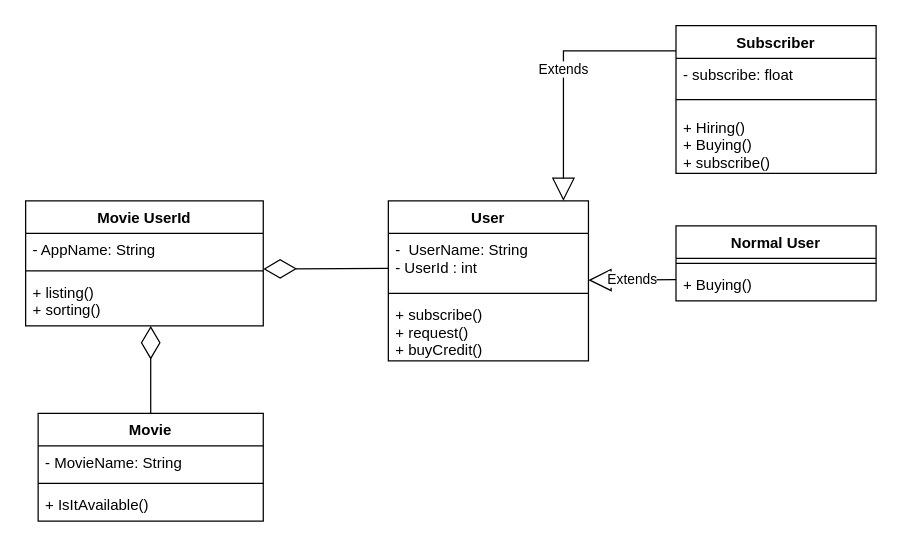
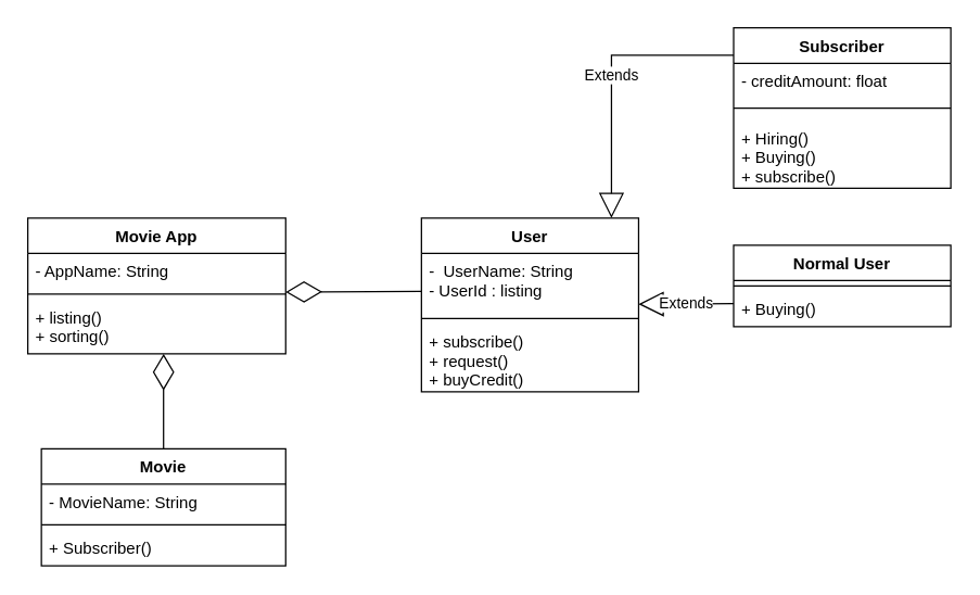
  <mxCell id="0" />
  <mxCell id="1" parent="0" />
- <mxCell id="2" value="Movie UserId" style="swimlane;fontStyle=1;align=center;verticalAlign=top;childLayout=stackLayout;horizontal=1;startSize=26;horizontalStack=0;resizeParent=1;resizeParentMax=0;resizeLast=0;collapsible=1;marginBottom=0;" vertex="1" parent="1"><mxGeometry x="20" y="160" width="190" height="100" as="geometry" /></mxCell>
+ <mxCell id="2" value="Movie App" style="swimlane;fontStyle=1;align=center;verticalAlign=top;childLayout=stackLayout;horizontal=1;startSize=26;horizontalStack=0;resizeParent=1;resizeParentMax=0;resizeLast=0;collapsible=1;marginBottom=0;" vertex="1" parent="1"><mxGeometry x="20" y="160" width="190" height="100" as="geometry" /></mxCell>
  <mxCell id="3" value="- AppName: String" style="text;strokeColor=none;fillColor=none;align=left;verticalAlign=top;spacingLeft=4;spacingRight=4;overflow=hidden;rotatable=0;points=[[0,0.5],[1,0.5]];portConstraint=eastwest;" vertex="1" parent="2"><mxGeometry y="26" width="190" height="26" as="geometry" /></mxCell>
  <mxCell id="4" value="" style="line;strokeWidth=1;fillColor=none;align=left;verticalAlign=middle;spacingTop=-1;spacingLeft=3;spacingRight=3;rotatable=0;labelPosition=right;points=[];portConstraint=eastwest;strokeColor=inherit;" vertex="1" parent="2"><mxGeometry y="52" width="190" height="8" as="geometry" /></mxCell>
  <mxCell id="5" value="+ listing()&#10;+ sorting()" style="text;strokeColor=none;fillColor=none;align=left;verticalAlign=top;spacingLeft=4;spacingRight=4;overflow=hidden;rotatable=0;points=[[0,0.5],[1,0.5]];portConstraint=eastwest;" vertex="1" parent="2"><mxGeometry y="60" width="190" height="40" as="geometry" /></mxCell>
  <mxCell id="6" value="User" style="swimlane;fontStyle=1;align=center;verticalAlign=top;childLayout=stackLayout;horizontal=1;startSize=26;horizontalStack=0;resizeParent=1;resizeParentMax=0;resizeLast=0;collapsible=1;marginBottom=0;" vertex="1" parent="1"><mxGeometry x="310" y="160" width="160" height="128" as="geometry" /></mxCell>
- <mxCell id="7" value="-  UserName: String&#10;- UserId : int&#10;" style="text;strokeColor=none;fillColor=none;align=left;verticalAlign=top;spacingLeft=4;spacingRight=4;overflow=hidden;rotatable=0;points=[[0,0.5],[1,0.5]];portConstraint=eastwest;" vertex="1" parent="6"><mxGeometry y="26" width="160" height="44" as="geometry" /></mxCell>
+ <mxCell id="7" value="-  UserName: String&#10;- UserId : listing&#10;" style="text;strokeColor=none;fillColor=none;align=left;verticalAlign=top;spacingLeft=4;spacingRight=4;overflow=hidden;rotatable=0;points=[[0,0.5],[1,0.5]];portConstraint=eastwest;" vertex="1" parent="6"><mxGeometry y="26" width="160" height="44" as="geometry" /></mxCell>
  <mxCell id="8" value="" style="line;strokeWidth=1;fillColor=none;align=left;verticalAlign=middle;spacingTop=-1;spacingLeft=3;spacingRight=3;rotatable=0;labelPosition=right;points=[];portConstraint=eastwest;strokeColor=inherit;" vertex="1" parent="6"><mxGeometry y="70" width="160" height="8" as="geometry" /></mxCell>
  <mxCell id="9" value="+ subscribe()&#10;+ request()&#10;+ buyCredit()  " style="text;strokeColor=none;fillColor=none;align=left;verticalAlign=top;spacingLeft=4;spacingRight=4;overflow=hidden;rotatable=0;points=[[0,0.5],[1,0.5]];portConstraint=eastwest;" vertex="1" parent="6"><mxGeometry y="78" width="160" height="50" as="geometry" /></mxCell>
  <mxCell id="10" value="Movie" style="swimlane;fontStyle=1;align=center;verticalAlign=top;childLayout=stackLayout;horizontal=1;startSize=26;horizontalStack=0;resizeParent=1;resizeParentMax=0;resizeLast=0;collapsible=1;marginBottom=0;" vertex="1" parent="1"><mxGeometry x="30" y="330" width="180" height="86" as="geometry" /></mxCell>
  <mxCell id="11" value="- MovieName: String" style="text;strokeColor=none;fillColor=none;align=left;verticalAlign=top;spacingLeft=4;spacingRight=4;overflow=hidden;rotatable=0;points=[[0,0.5],[1,0.5]];portConstraint=eastwest;" vertex="1" parent="10"><mxGeometry y="26" width="180" height="26" as="geometry" /></mxCell>
  <mxCell id="12" value="" style="line;strokeWidth=1;fillColor=none;align=left;verticalAlign=middle;spacingTop=-1;spacingLeft=3;spacingRight=3;rotatable=0;labelPosition=right;points=[];portConstraint=eastwest;strokeColor=inherit;" vertex="1" parent="10"><mxGeometry y="52" width="180" height="8" as="geometry" /></mxCell>
- <mxCell id="13" value="+ IsItAvailable()" style="text;strokeColor=none;fillColor=none;align=left;verticalAlign=top;spacingLeft=4;spacingRight=4;overflow=hidden;rotatable=0;points=[[0,0.5],[1,0.5]];portConstraint=eastwest;" vertex="1" parent="10"><mxGeometry y="60" width="180" height="26" as="geometry" /></mxCell>
+ <mxCell id="13" value="+ Subscriber()" style="text;strokeColor=none;fillColor=none;align=left;verticalAlign=top;spacingLeft=4;spacingRight=4;overflow=hidden;rotatable=0;points=[[0,0.5],[1,0.5]];portConstraint=eastwest;" vertex="1" parent="10"><mxGeometry y="60" width="180" height="26" as="geometry" /></mxCell>
  <mxCell id="14" value="Subscriber" style="swimlane;fontStyle=1;align=center;verticalAlign=top;childLayout=stackLayout;horizontal=1;startSize=26;horizontalStack=0;resizeParent=1;resizeParentMax=0;resizeLast=0;collapsible=1;marginBottom=0;" vertex="1" parent="1"><mxGeometry x="540" y="20" width="160" height="118" as="geometry" /></mxCell>
- <mxCell id="15" value="- subscribe: float" style="text;strokeColor=none;fillColor=none;align=left;verticalAlign=top;spacingLeft=4;spacingRight=4;overflow=hidden;rotatable=0;points=[[0,0.5],[1,0.5]];portConstraint=eastwest;" vertex="1" parent="14"><mxGeometry y="26" width="160" height="24" as="geometry" /></mxCell>
+ <mxCell id="15" value="- creditAmount: float" style="text;strokeColor=none;fillColor=none;align=left;verticalAlign=top;spacingLeft=4;spacingRight=4;overflow=hidden;rotatable=0;points=[[0,0.5],[1,0.5]];portConstraint=eastwest;" vertex="1" parent="14"><mxGeometry y="26" width="160" height="24" as="geometry" /></mxCell>
  <mxCell id="16" value="" style="line;strokeWidth=1;fillColor=none;align=left;verticalAlign=middle;spacingTop=-1;spacingLeft=3;spacingRight=3;rotatable=0;labelPosition=right;points=[];portConstraint=eastwest;strokeColor=inherit;" vertex="1" parent="14"><mxGeometry y="50" width="160" height="18" as="geometry" /></mxCell>
  <mxCell id="17" value="+ Hiring()&#10;+ Buying()&#10;+ subscribe()" style="text;strokeColor=none;fillColor=none;align=left;verticalAlign=top;spacingLeft=4;spacingRight=4;overflow=hidden;rotatable=0;points=[[0,0.5],[1,0.5]];portConstraint=eastwest;" vertex="1" parent="14"><mxGeometry y="68" width="160" height="50" as="geometry" /></mxCell>
  <mxCell id="18" value="Normal User" style="swimlane;fontStyle=1;align=center;verticalAlign=top;childLayout=stackLayout;horizontal=1;startSize=26;horizontalStack=0;resizeParent=1;resizeParentMax=0;resizeLast=0;collapsible=1;marginBottom=0;" vertex="1" parent="1"><mxGeometry x="540" y="180" width="160" height="60" as="geometry" /></mxCell>
  <mxCell id="19" value="" style="line;strokeWidth=1;fillColor=none;align=left;verticalAlign=middle;spacingTop=-1;spacingLeft=3;spacingRight=3;rotatable=0;labelPosition=right;points=[];portConstraint=eastwest;strokeColor=inherit;" vertex="1" parent="18"><mxGeometry y="26" width="160" height="8" as="geometry" /></mxCell>
  <mxCell id="20" value="+ Buying()" style="text;strokeColor=none;fillColor=none;align=left;verticalAlign=top;spacingLeft=4;spacingRight=4;overflow=hidden;rotatable=0;points=[[0,0.5],[1,0.5]];portConstraint=eastwest;" vertex="1" parent="18"><mxGeometry y="34" width="160" height="26" as="geometry" /></mxCell>
  <mxCell id="21" value="Extends" style="endArrow=block;endSize=16;endFill=0;html=1;rounded=0;" edge="1" parent="1"><mxGeometry width="160" relative="1" as="geometry"><mxPoint x="540" y="40" as="sourcePoint" /><mxPoint x="450" y="160" as="targetPoint" /><Array as="points"><mxPoint x="500" y="40" /><mxPoint x="450" y="40" /></Array></mxGeometry></mxCell>
  <mxCell id="22" value="Extends" style="endArrow=block;endSize=16;endFill=0;html=1;rounded=0;" edge="1" parent="1"><mxGeometry width="160" relative="1" as="geometry"><mxPoint x="540" y="223" as="sourcePoint" /><mxPoint x="470" y="223.44" as="targetPoint" /></mxGeometry></mxCell>
  <mxCell id="23" value="" style="endArrow=diamondThin;endFill=0;endSize=24;html=1;rounded=0;" edge="1" parent="1"><mxGeometry width="160" relative="1" as="geometry"><mxPoint x="120" y="330" as="sourcePoint" /><mxPoint x="120" y="260" as="targetPoint" /></mxGeometry></mxCell>
  <mxCell id="24" value="" style="endArrow=diamondThin;endFill=0;endSize=24;html=1;rounded=0;" edge="1" parent="1"><mxGeometry width="160" relative="1" as="geometry"><mxPoint x="310" y="214" as="sourcePoint" /><mxPoint x="210" y="214.44" as="targetPoint" /></mxGeometry></mxCell>
